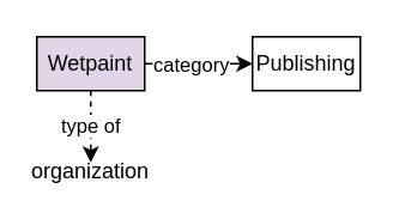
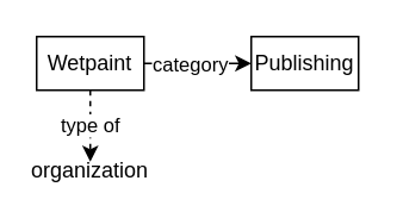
  <mxCell id="0" />
  <mxCell id="1" parent="0" />
  <mxCell id="2" value="type of" style="edgeStyle=orthogonalEdgeStyle;rounded=0;orthogonalLoop=1;jettySize=auto;html=1;exitX=0.5;exitY=1;exitDx=0;exitDy=0;dashed=1;" edge="1" parent="1" source="5" target="6"><mxGeometry relative="1" as="geometry" /></mxCell>
  <mxCell id="3" style="edgeStyle=orthogonalEdgeStyle;rounded=0;orthogonalLoop=1;jettySize=auto;html=1;exitX=1;exitY=0.5;exitDx=0;exitDy=0;entryX=0;entryY=0.5;entryDx=0;entryDy=0;" edge="1" parent="1" source="5" target="7"><mxGeometry relative="1" as="geometry" /></mxCell>
  <mxCell id="4" value="category" style="edgeLabel;html=1;align=center;verticalAlign=middle;resizable=0;points=[];" vertex="1" connectable="0" parent="3"><mxGeometry x="-0.785" relative="1" as="geometry"><mxPoint x="19" as="offset" /></mxGeometry></mxCell>
- <mxCell id="5" value="Wetpaint" style="rounded=0;whiteSpace=wrap;html=1;fillColor=#e1d5e7;" vertex="1" parent="1"><mxGeometry x="20" y="20" width="60" height="30" as="geometry" /></mxCell>
+ <mxCell id="5" value="Wetpaint" style="rounded=0;whiteSpace=wrap;html=1;" vertex="1" parent="1"><mxGeometry x="20" y="20" width="60" height="30" as="geometry" /></mxCell>
  <mxCell id="6" value="organization" style="text;html=1;strokeColor=none;fillColor=none;align=center;verticalAlign=middle;whiteSpace=wrap;rounded=0;" vertex="1" parent="1"><mxGeometry x="20" y="90" width="60" height="10" as="geometry" /></mxCell>
  <mxCell id="7" value="Publishing" style="rounded=0;whiteSpace=wrap;html=1;" vertex="1" parent="1"><mxGeometry x="140" y="20" width="60" height="30" as="geometry" /></mxCell>
